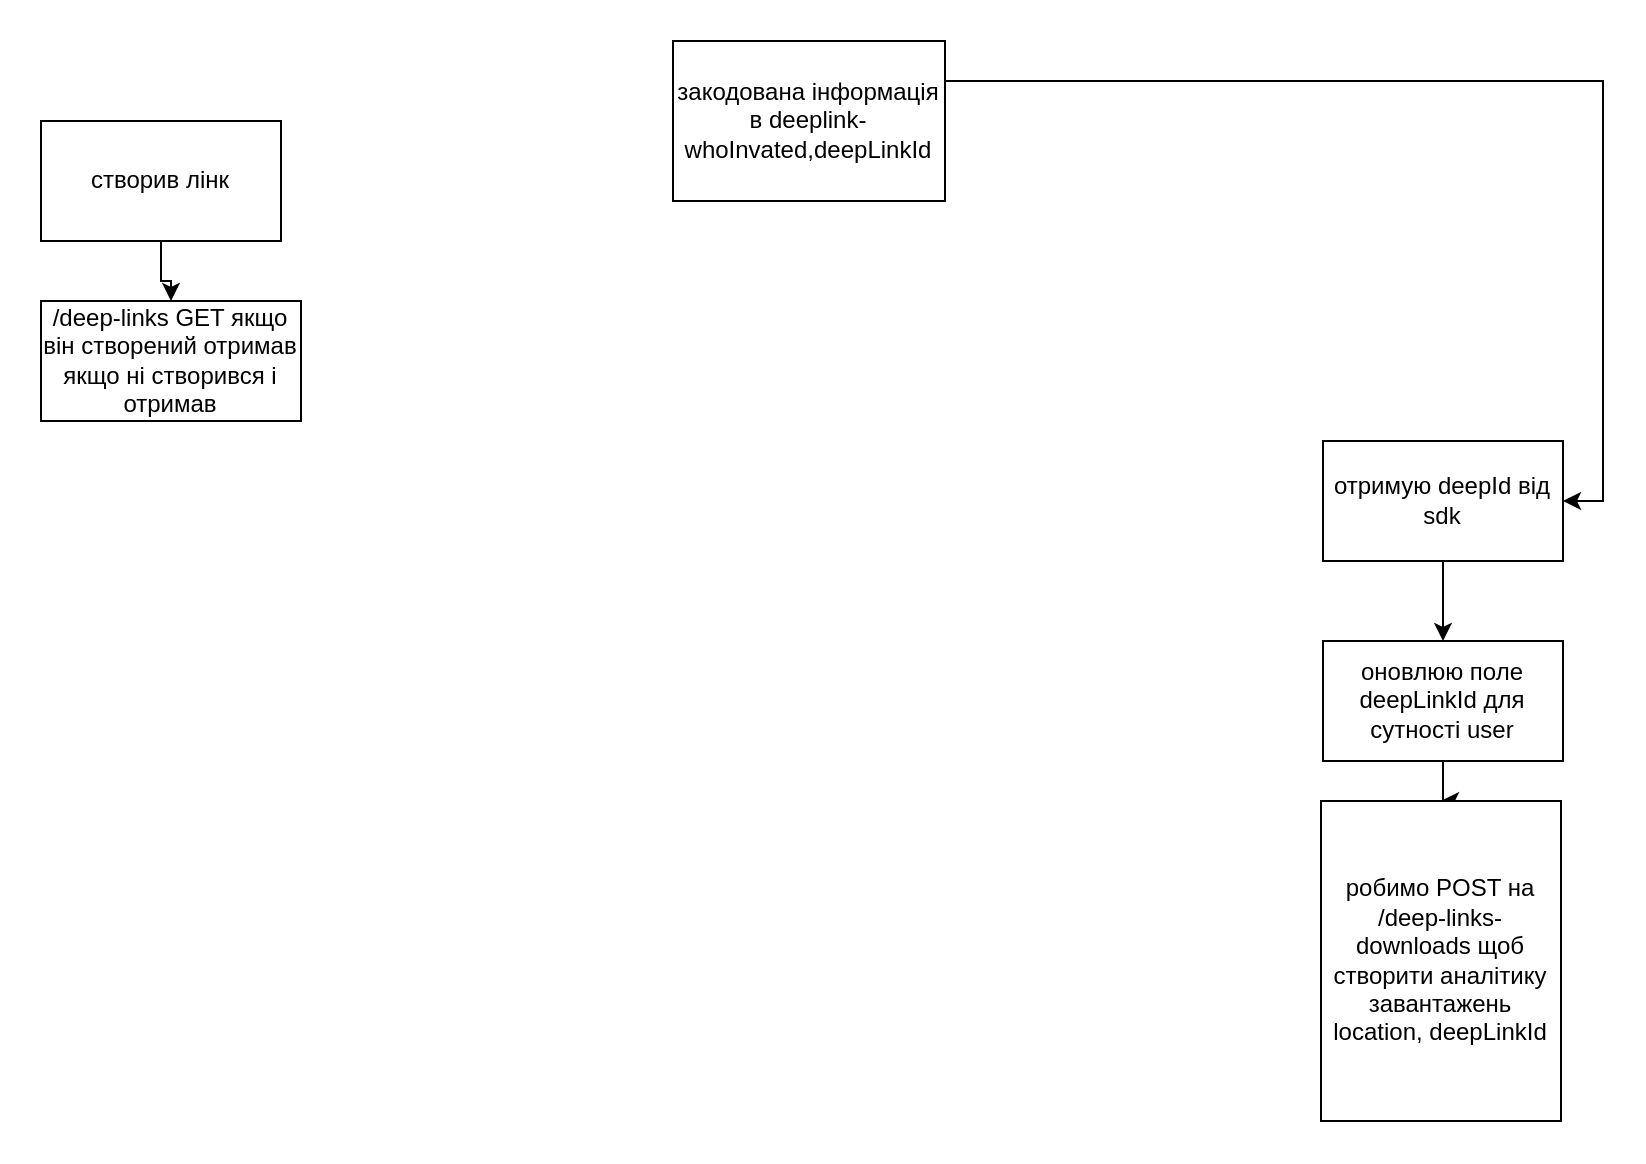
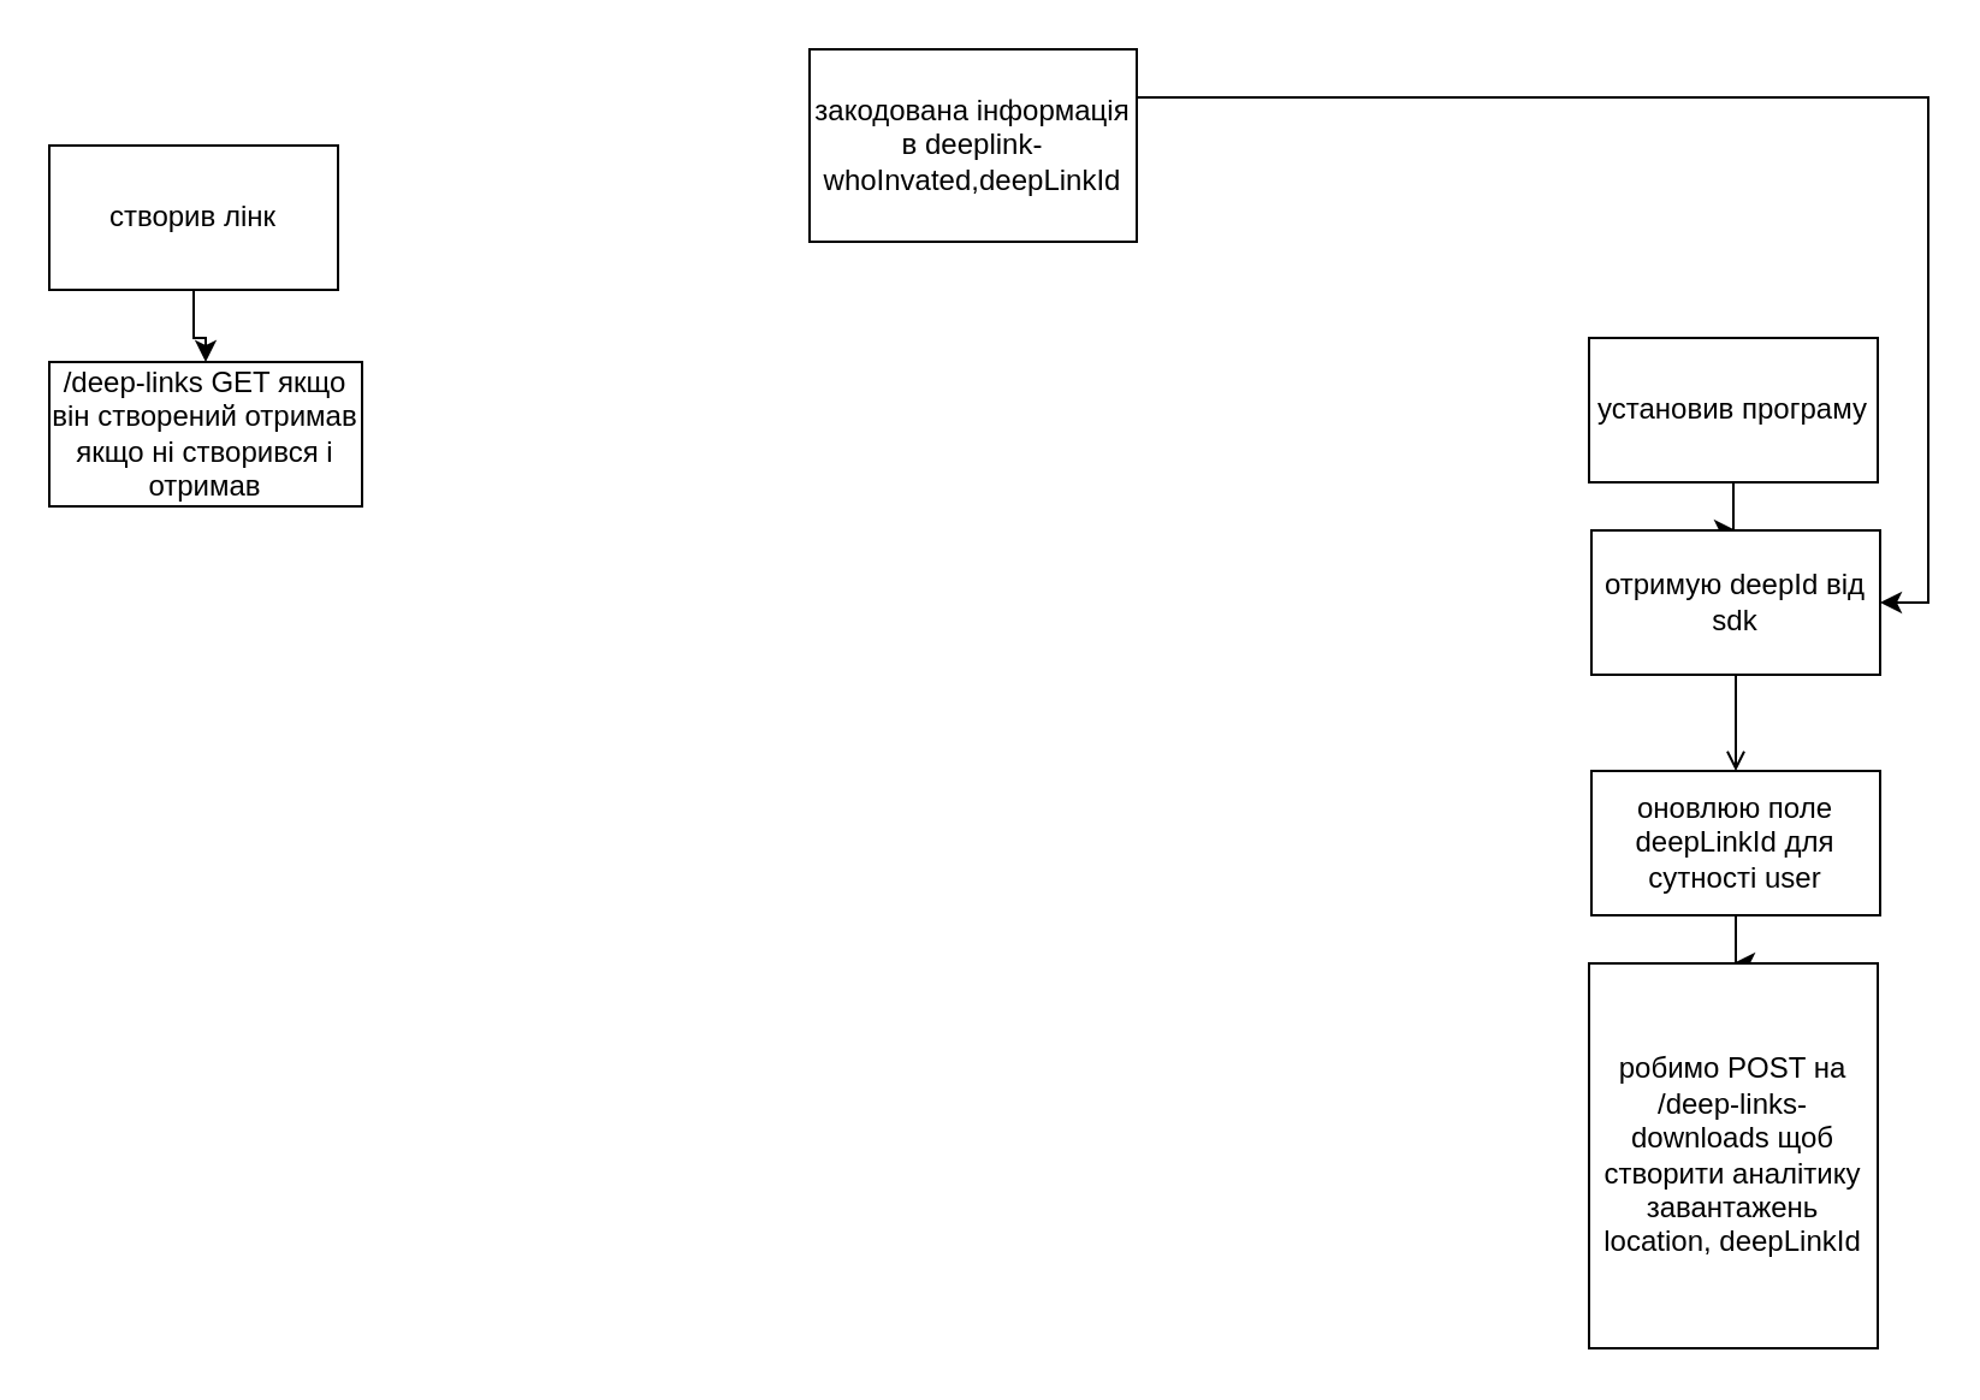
  <mxCell id="0" />
  <mxCell id="1" parent="0" />
  <mxCell id="2" value="" style="edgeStyle=orthogonalEdgeStyle;rounded=0;orthogonalLoop=1;jettySize=auto;html=1;" edge="1" parent="1" source="3" target="4"><mxGeometry relative="1" as="geometry" /></mxCell>
  <mxCell id="3" value="створив лінк" style="rounded=0;whiteSpace=wrap;html=1;" vertex="1" parent="1"><mxGeometry x="20" y="60" width="120" height="60" as="geometry" /></mxCell>
  <mxCell id="4" value="/deep-links GET якщо він створений отримав якщо ні створився і отримав" style="rounded=0;whiteSpace=wrap;html=1;" vertex="1" parent="1"><mxGeometry x="20" y="150" width="130" height="60" as="geometry" /></mxCell>
- <mxCell id="7" value="" style="edgeStyle=orthogonalEdgeStyle;rounded=0;orthogonalLoop=1;jettySize=auto;html=1;" edge="1" parent="1" source="8" target="10"><mxGeometry relative="1" as="geometry" /></mxCell>
+ <mxCell id="5" value="" style="edgeStyle=orthogonalEdgeStyle;rounded=0;orthogonalLoop=1;jettySize=auto;html=1;" edge="1" parent="1" source="6" target="8"><mxGeometry relative="1" as="geometry" /></mxCell>
+ <mxCell id="6" value="установив програму " style="rounded=0;whiteSpace=wrap;html=1;" vertex="1" parent="1"><mxGeometry x="660" y="140" width="120" height="60" as="geometry" /></mxCell>
+ <mxCell id="7" value="" style="edgeStyle=orthogonalEdgeStyle;rounded=0;orthogonalLoop=1;jettySize=auto;html=1;endArrow=open;" edge="1" parent="1" source="8" target="10"><mxGeometry relative="1" as="geometry" /></mxCell>
  <mxCell id="8" value="отримую deepId від sdk " style="rounded=0;whiteSpace=wrap;html=1;" vertex="1" parent="1"><mxGeometry x="661" y="220" width="120" height="60" as="geometry" /></mxCell>
  <mxCell id="9" value="" style="edgeStyle=orthogonalEdgeStyle;rounded=0;orthogonalLoop=1;jettySize=auto;html=1;" edge="1" parent="1" source="10" target="13"><mxGeometry relative="1" as="geometry" /></mxCell>
  <mxCell id="10" value="оновлюю поле deepLinkId для сутності user" style="rounded=0;whiteSpace=wrap;html=1;" vertex="1" parent="1"><mxGeometry x="661" y="320" width="120" height="60" as="geometry" /></mxCell>
  <mxCell id="11" style="edgeStyle=orthogonalEdgeStyle;rounded=0;orthogonalLoop=1;jettySize=auto;html=1;entryX=1;entryY=0.5;entryDx=0;entryDy=0;" edge="1" parent="1" source="12" target="8"><mxGeometry relative="1" as="geometry"><Array as="points"><mxPoint x="801" y="40" /><mxPoint x="801" y="250" /></Array></mxGeometry></mxCell>
  <mxCell id="12" value="закодована інформація в deeplink- whoInvated,deepLinkId" style="rounded=0;whiteSpace=wrap;html=1;" vertex="1" parent="1"><mxGeometry x="336" width="136" height="80" as="geometry" y="20" /></mxCell>
  <mxCell id="13" value="робимо POST на /deep-links-downloads щоб створити аналітику завантажень location, deepLinkId" style="rounded=0;whiteSpace=wrap;html=1;" vertex="1" parent="1"><mxGeometry x="660" y="400" width="120" height="160" as="geometry" /></mxCell>
